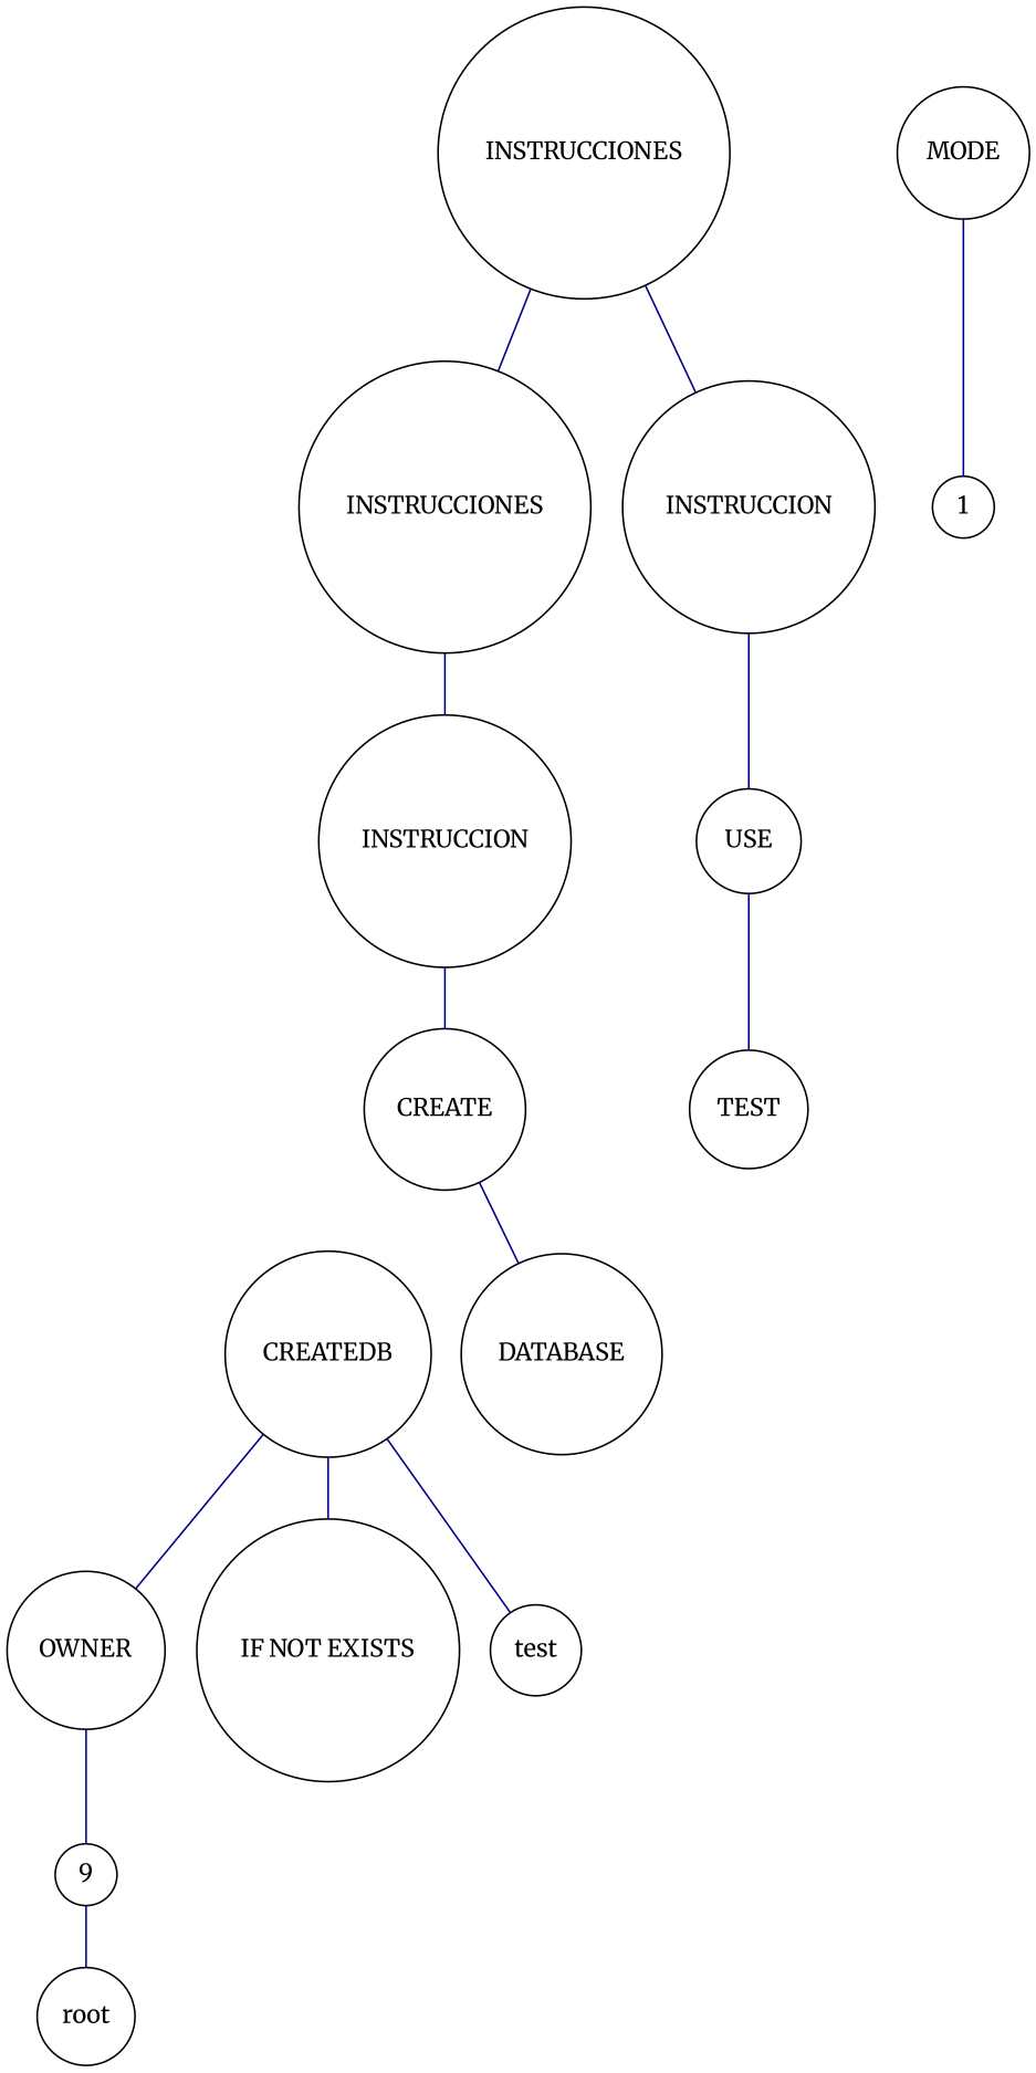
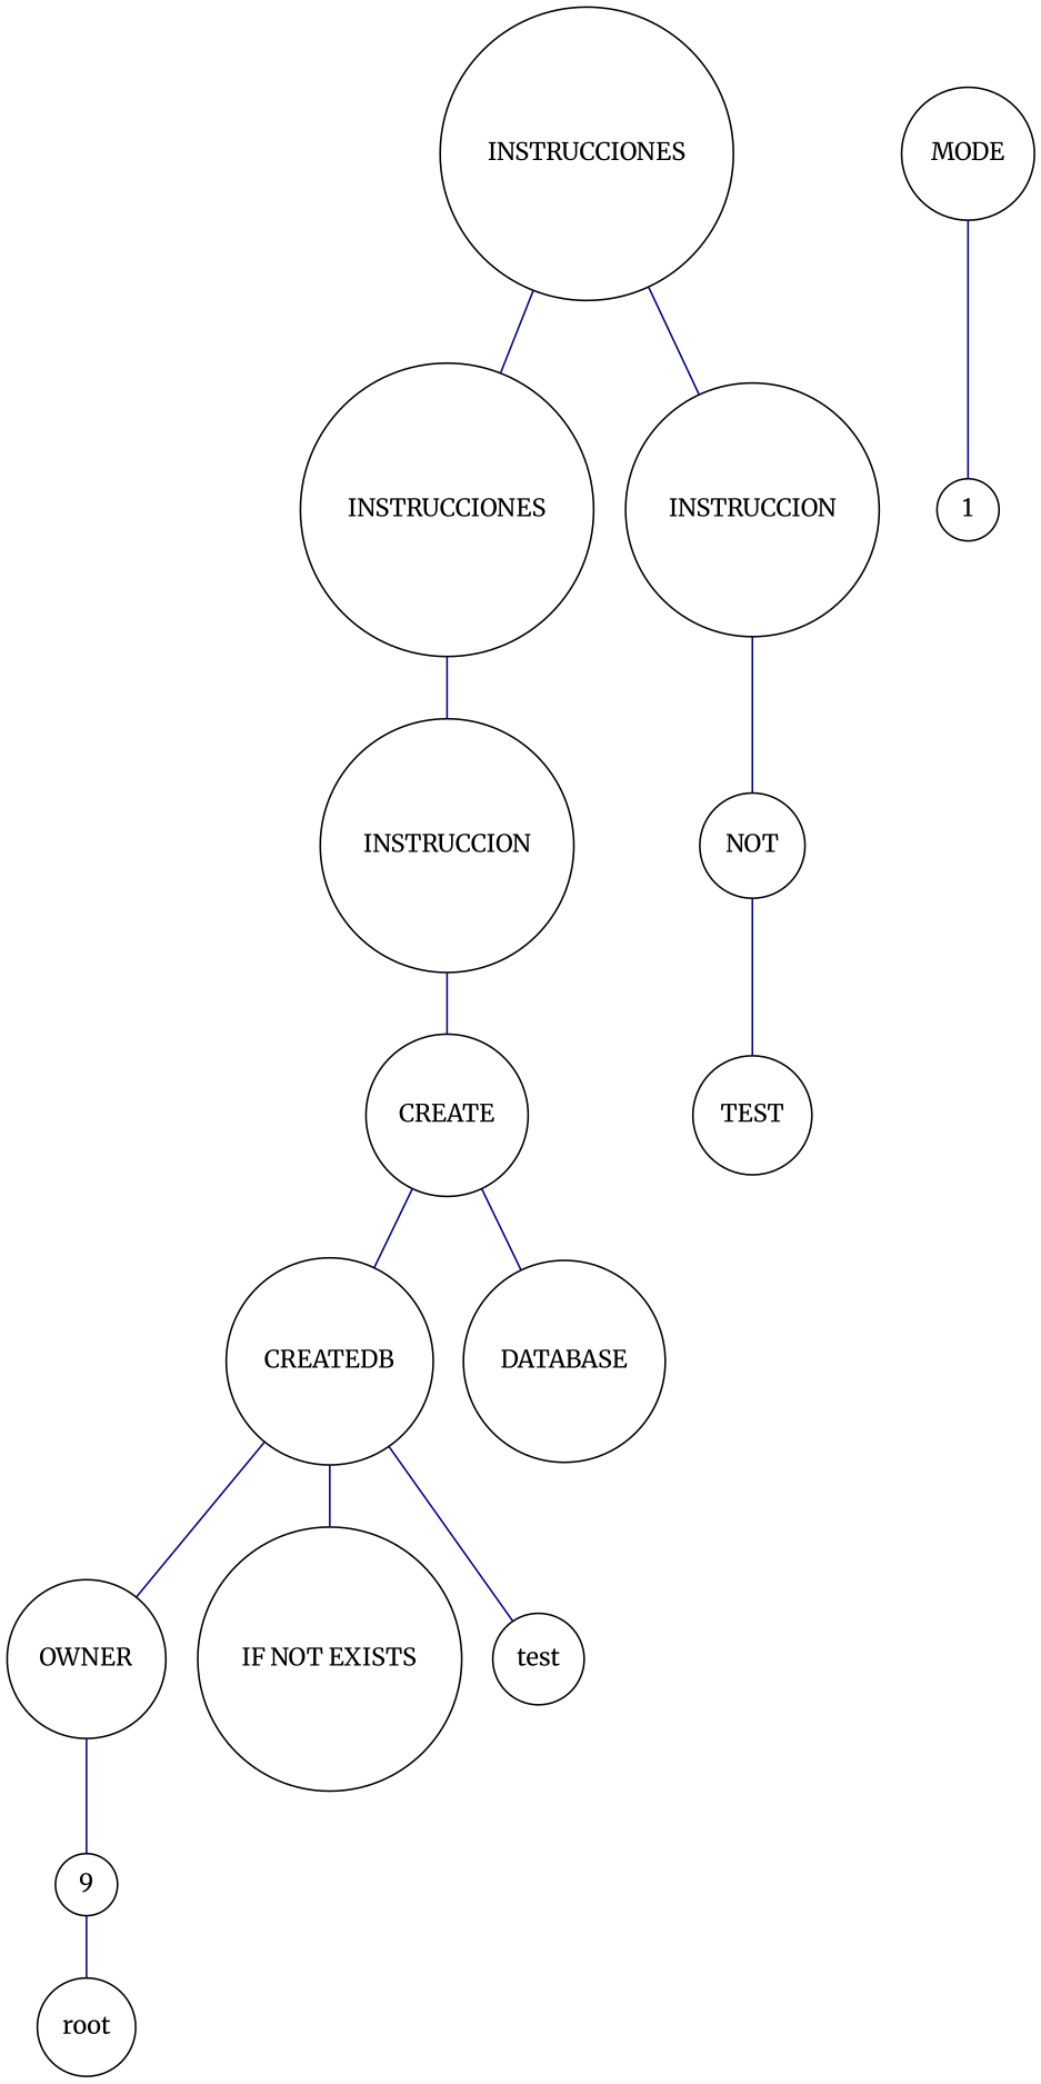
  graph {
    fontname=Merriweather
    splines=false
    node [fontname=Merriweather shape=circle]
    edge [color=blue4 fontname=Merriweather]
    n1 [label=root]
    n2 [label=9]
    n3 [label=MODE]
    n4 [label=1]
    n5 [label=OWNER]
    n6 [label=CREATEDB]
    n7 [label="IF NOT EXISTS"]
    n8 [label=test]
    n9 [label=CREATE]
    n10 [label=DATABASE]
    n11 [label=INSTRUCCION]
    n12 [label=INSTRUCCIONES]
-   n13 [label=USE]
+   n13 [label=NOT]
    n14 [label=TEST]
    n15 [label=INSTRUCCION]
    n16 [label=INSTRUCCIONES]
    n2 -- n1
    n3 -- n4
    n5 -- n2
    n6 -- n5
    n6 -- n7
    n6 -- n8
+   n9 -- n6
    n9 -- n10
    n11 -- n9
    n12 -- n11
    n13 -- n14
    n15 -- n13
    n16 -- n12
    n16 -- n15
  }
